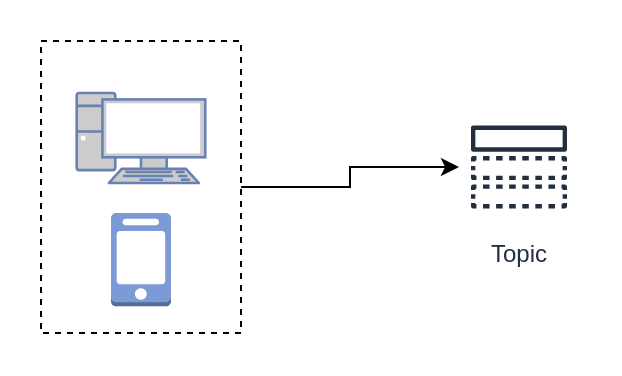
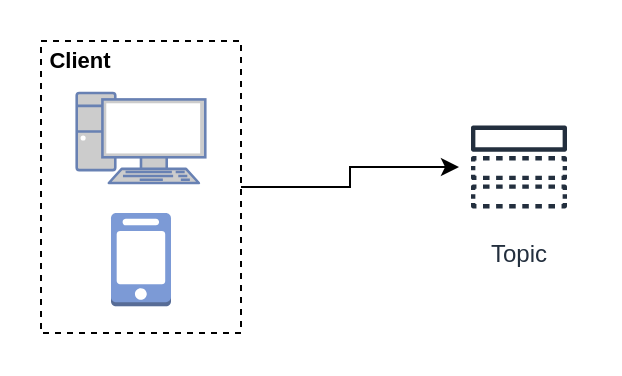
  <mxCell id="0" />
  <mxCell id="1" parent="0" />
  <mxCell id="2" value="" style="group;fillColor=#ffffff;" vertex="1" connectable="0" parent="1"><mxGeometry x="20" y="20" width="100" height="146" as="geometry" /></mxCell>
  <mxCell id="3" value="" style="rounded=0;whiteSpace=wrap;html=1;fontSize=10;strokeColor=#000000;fillColor=none;dashed=1;" vertex="1" parent="2"><mxGeometry width="100" height="146" as="geometry" /></mxCell>
  <mxCell id="4" value="" style="outlineConnect=0;dashed=0;verticalLabelPosition=bottom;verticalAlign=top;align=center;html=1;shape=mxgraph.aws3.mobile_client;gradientColor=none;aspect=fixed;strokeColor=#6881B3;fillColor=#7C9AD6;" vertex="1" parent="2"><mxGeometry x="35" y="86" width="30" height="46.67" as="geometry" /></mxCell>
  <mxCell id="5" value="" style="fontColor=#0066CC;verticalAlign=top;verticalLabelPosition=bottom;labelPosition=center;align=center;html=1;outlineConnect=0;fillColor=#CCCCCC;strokeColor=#6881B3;gradientColor=none;gradientDirection=north;strokeWidth=2;shape=mxgraph.networks.pc;aspect=fixed;" vertex="1" parent="2"><mxGeometry x="17.85" y="26" width="64.29" height="45" as="geometry" /></mxCell>
+ <mxCell id="6" value="Client" style="text;html=1;strokeColor=none;fillColor=none;align=center;verticalAlign=middle;whiteSpace=wrap;rounded=0;dashed=1;fontStyle=1;fontSize=11;" vertex="1" parent="2"><mxGeometry width="40" height="20" as="geometry" /></mxCell>
  <mxCell id="7" value="Topic" style="outlineConnect=0;fontColor=#232F3E;gradientColor=none;strokeColor=#232F3E;fillColor=#ffffff;dashed=0;verticalLabelPosition=bottom;verticalAlign=top;align=center;html=1;fontSize=12;fontStyle=0;aspect=fixed;shape=mxgraph.aws4.resourceIcon;resIcon=mxgraph.aws4.topic;" vertex="1" parent="1"><mxGeometry x="229" y="53" width="60" height="60" as="geometry" /></mxCell>
  <mxCell id="8" style="edgeStyle=orthogonalEdgeStyle;rounded=0;orthogonalLoop=1;jettySize=auto;html=1;" edge="1" parent="1" source="3" target="7"><mxGeometry relative="1" as="geometry" /></mxCell>
